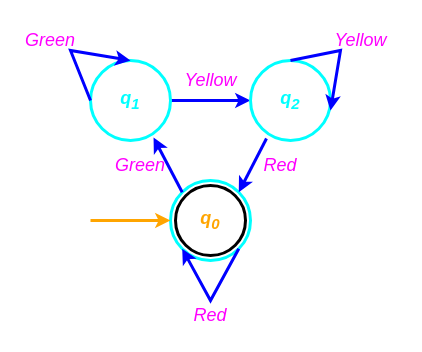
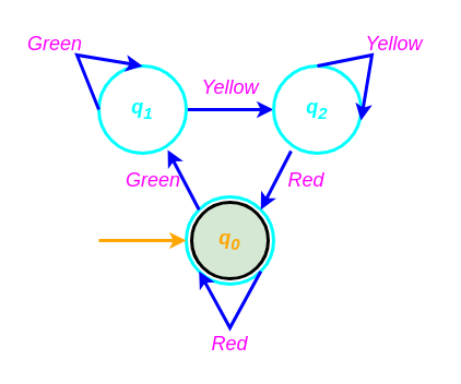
  <mxCell id="0" />
  <mxCell id="1" parent="0" />
  <mxCell id="2" value="&lt;font style=&quot;font-size: 18px;&quot; color=&quot;#ff00ff&quot;&gt;&lt;i&gt;Yellow&lt;/i&gt;&lt;/font&gt;" style="text;html=1;align=center;verticalAlign=middle;resizable=0;points=[];autosize=1;strokeColor=none;fillColor=none;" vertex="1" parent="1"><mxGeometry x="170" y="60" width="80" height="40" as="geometry" /></mxCell>
  <mxCell id="3" value="" style="ellipse;whiteSpace=wrap;html=1;aspect=fixed;" vertex="1" parent="1"><mxGeometry x="170" y="180" width="80" height="80" as="geometry" /></mxCell>
  <mxCell id="4" value="" style="ellipse;whiteSpace=wrap;html=1;aspect=fixed;strokeWidth=3;strokeColor=#00ffff;" vertex="1" parent="1"><mxGeometry x="170" y="180" width="80" height="80" as="geometry" /></mxCell>
  <mxCell id="5" value="&lt;i&gt;q&lt;sub&gt;2&lt;/sub&gt;&lt;/i&gt;" style="ellipse;whiteSpace=wrap;html=1;aspect=fixed;" vertex="1" parent="1"><mxGeometry x="250" y="60" width="80" height="80" as="geometry" /></mxCell>
  <mxCell id="6" value="&lt;i&gt;q&lt;sub&gt;1&lt;/sub&gt;&lt;/i&gt;" style="ellipse;whiteSpace=wrap;html=1;aspect=fixed;" vertex="1" parent="1"><mxGeometry x="90" y="60" width="80" height="80" as="geometry" /></mxCell>
  <mxCell id="7" value="" style="endArrow=classic;html=1;rounded=0;entryX=0.788;entryY=0.963;entryDx=0;entryDy=0;entryPerimeter=0;exitX=0;exitY=0;exitDx=0;exitDy=0;strokeWidth=3;strokeColor=#0000ff;" edge="1" parent="1" source="4" target="6"><mxGeometry width="50" height="50" relative="1" as="geometry"><mxPoint x="210" y="240" as="sourcePoint" /><mxPoint x="260" y="190" as="targetPoint" /></mxGeometry></mxCell>
  <mxCell id="8" value="" style="endArrow=classic;html=1;rounded=0;exitX=1;exitY=0.5;exitDx=0;exitDy=0;entryX=0;entryY=0.5;entryDx=0;entryDy=0;strokeWidth=3;strokeColor=#0000ff;" edge="1" parent="1" source="6" target="5"><mxGeometry width="50" height="50" relative="1" as="geometry"><mxPoint x="210" y="240" as="sourcePoint" /><mxPoint x="260" y="190" as="targetPoint" /></mxGeometry></mxCell>
  <mxCell id="9" value="" style="endArrow=classic;html=1;rounded=0;exitX=0.2;exitY=0.975;exitDx=0;exitDy=0;exitPerimeter=0;entryX=1;entryY=0;entryDx=0;entryDy=0;strokeColor=#0000ff;strokeWidth=3;" edge="1" parent="1" source="5" target="4"><mxGeometry width="50" height="50" relative="1" as="geometry"><mxPoint x="210" y="240" as="sourcePoint" /><mxPoint x="260" y="190" as="targetPoint" /></mxGeometry></mxCell>
  <mxCell id="10" value="&lt;font style=&quot;font-size: 18px;&quot; color=&quot;#ff00ff&quot;&gt;&lt;i&gt;Red&lt;/i&gt;&lt;/font&gt;" style="text;html=1;strokeColor=none;fillColor=none;align=center;verticalAlign=middle;whiteSpace=wrap;rounded=0;" vertex="1" parent="1"><mxGeometry x="250" y="150" width="60" height="30" as="geometry" /></mxCell>
  <mxCell id="11" value="&lt;font style=&quot;font-size: 18px;&quot; color=&quot;#ff00ff&quot;&gt;&lt;i&gt;Green&lt;/i&gt;&lt;/font&gt;" style="text;html=1;strokeColor=none;fillColor=none;align=center;verticalAlign=middle;whiteSpace=wrap;rounded=0;" vertex="1" parent="1"><mxGeometry x="110" y="150" width="60" height="30" as="geometry" /></mxCell>
- <mxCell id="12" value="&lt;b&gt;&lt;font style=&quot;font-size: 18px;&quot; color=&quot;#FFA500&quot;&gt;&lt;i&gt;q&lt;sub&gt;0&lt;/sub&gt;&lt;/i&gt;&lt;/font&gt;&lt;/b&gt;" style="ellipse;whiteSpace=wrap;html=1;aspect=fixed;strokeWidth=3;" vertex="1" parent="1"><mxGeometry x="175" y="185" width="70" height="70" as="geometry" /></mxCell>
+ <mxCell id="12" value="&lt;b&gt;&lt;font style=&quot;font-size: 18px;&quot; color=&quot;#FFA500&quot;&gt;&lt;i&gt;q&lt;sub&gt;0&lt;/sub&gt;&lt;/i&gt;&lt;/font&gt;&lt;/b&gt;" style="ellipse;whiteSpace=wrap;html=1;aspect=fixed;strokeWidth=3;fillColor=#d5e8d4;" vertex="1" parent="1"><mxGeometry x="175" y="185" width="70" height="70" as="geometry" /></mxCell>
  <mxCell id="13" value="" style="endArrow=classic;html=1;rounded=0;exitX=1;exitY=1;exitDx=0;exitDy=0;entryX=0;entryY=1;entryDx=0;entryDy=0;strokeWidth=3;strokeColor=#0000ff;" edge="1" parent="1" source="4" target="3"><mxGeometry width="50" height="50" relative="1" as="geometry"><mxPoint x="450" y="320" as="sourcePoint" /><mxPoint x="150" y="340" as="targetPoint" /><Array as="points"><mxPoint x="210" y="300" /></Array></mxGeometry></mxCell>
  <mxCell id="14" value="&lt;b&gt;&lt;font style=&quot;font-size: 18px;&quot; color=&quot;#00FFFF&quot;&gt;&lt;i&gt;q&lt;sub&gt;2&lt;/sub&gt;&lt;/i&gt;&lt;/font&gt;&lt;/b&gt;" style="ellipse;whiteSpace=wrap;html=1;aspect=fixed;strokeWidth=3;strokeColor=#00FFFF;" vertex="1" parent="1"><mxGeometry x="250" y="60" width="80" height="80" as="geometry" /></mxCell>
  <mxCell id="15" value="&lt;b&gt;&lt;font style=&quot;font-size: 18px;&quot; color=&quot;#00FFFF&quot;&gt;&lt;i&gt;q&lt;sub&gt;1&lt;/sub&gt;&lt;/i&gt;&lt;/font&gt;&lt;/b&gt;" style="ellipse;whiteSpace=wrap;html=1;aspect=fixed;strokeWidth=3;strokeColor=#00ffff;" vertex="1" parent="1"><mxGeometry x="90" y="60" width="80" height="80" as="geometry" /></mxCell>
  <mxCell id="16" value="" style="endArrow=classic;html=1;rounded=0;exitX=0.5;exitY=0;exitDx=0;exitDy=0;strokeWidth=3;strokeColor=#0000ff;" edge="1" parent="1" source="14"><mxGeometry width="50" height="50" relative="1" as="geometry"><mxPoint x="450" y="320" as="sourcePoint" /><mxPoint x="330" y="110" as="targetPoint" /><Array as="points"><mxPoint x="340" y="50" /></Array></mxGeometry></mxCell>
  <mxCell id="17" value="" style="endArrow=classic;html=1;rounded=0;entryX=0.5;entryY=0;entryDx=0;entryDy=0;exitX=0;exitY=0.5;exitDx=0;exitDy=0;strokeWidth=3;strokeColor=#0000ff;" edge="1" parent="1" source="15" target="15"><mxGeometry width="50" height="50" relative="1" as="geometry"><mxPoint x="180" y="200" as="sourcePoint" /><mxPoint x="230" y="150" as="targetPoint" /><Array as="points"><mxPoint x="70" y="50" /></Array></mxGeometry></mxCell>
  <mxCell id="18" value="&lt;font style=&quot;font-size: 18px;&quot; color=&quot;#ff00ff&quot;&gt;&lt;i&gt;Red&lt;/i&gt;&lt;/font&gt;" style="text;html=1;strokeColor=none;fillColor=none;align=center;verticalAlign=middle;whiteSpace=wrap;rounded=0;" vertex="1" parent="1"><mxGeometry x="180" y="300" width="60" height="30" as="geometry" /></mxCell>
  <mxCell id="19" value="&lt;font style=&quot;font-size: 18px;&quot; color=&quot;#ff00ff&quot;&gt;&lt;i&gt;Green&lt;/i&gt;&lt;/font&gt;" style="text;html=1;strokeColor=none;fillColor=none;align=center;verticalAlign=middle;whiteSpace=wrap;rounded=0;" vertex="1" parent="1"><mxGeometry x="20" y="25" width="60" height="30" as="geometry" /></mxCell>
  <mxCell id="20" value="&lt;font style=&quot;font-size: 18px;&quot; color=&quot;#ff00ff&quot;&gt;&lt;i&gt;Yellow&lt;/i&gt;&lt;/font&gt;" style="text;html=1;align=center;verticalAlign=middle;resizable=0;points=[];autosize=1;strokeColor=none;fillColor=none;" vertex="1" parent="1"><mxGeometry x="320" y="20" width="80" height="40" as="geometry" /></mxCell>
  <mxCell id="21" value="" style="endArrow=classic;html=1;rounded=0;strokeColor=#FFA500;strokeWidth=3;fontSize=18;fontColor=#ff00ff;" edge="1" parent="1"><mxGeometry width="50" height="50" relative="1" as="geometry"><mxPoint x="90" y="220" as="sourcePoint" /><mxPoint x="170" y="220" as="targetPoint" /></mxGeometry></mxCell>
